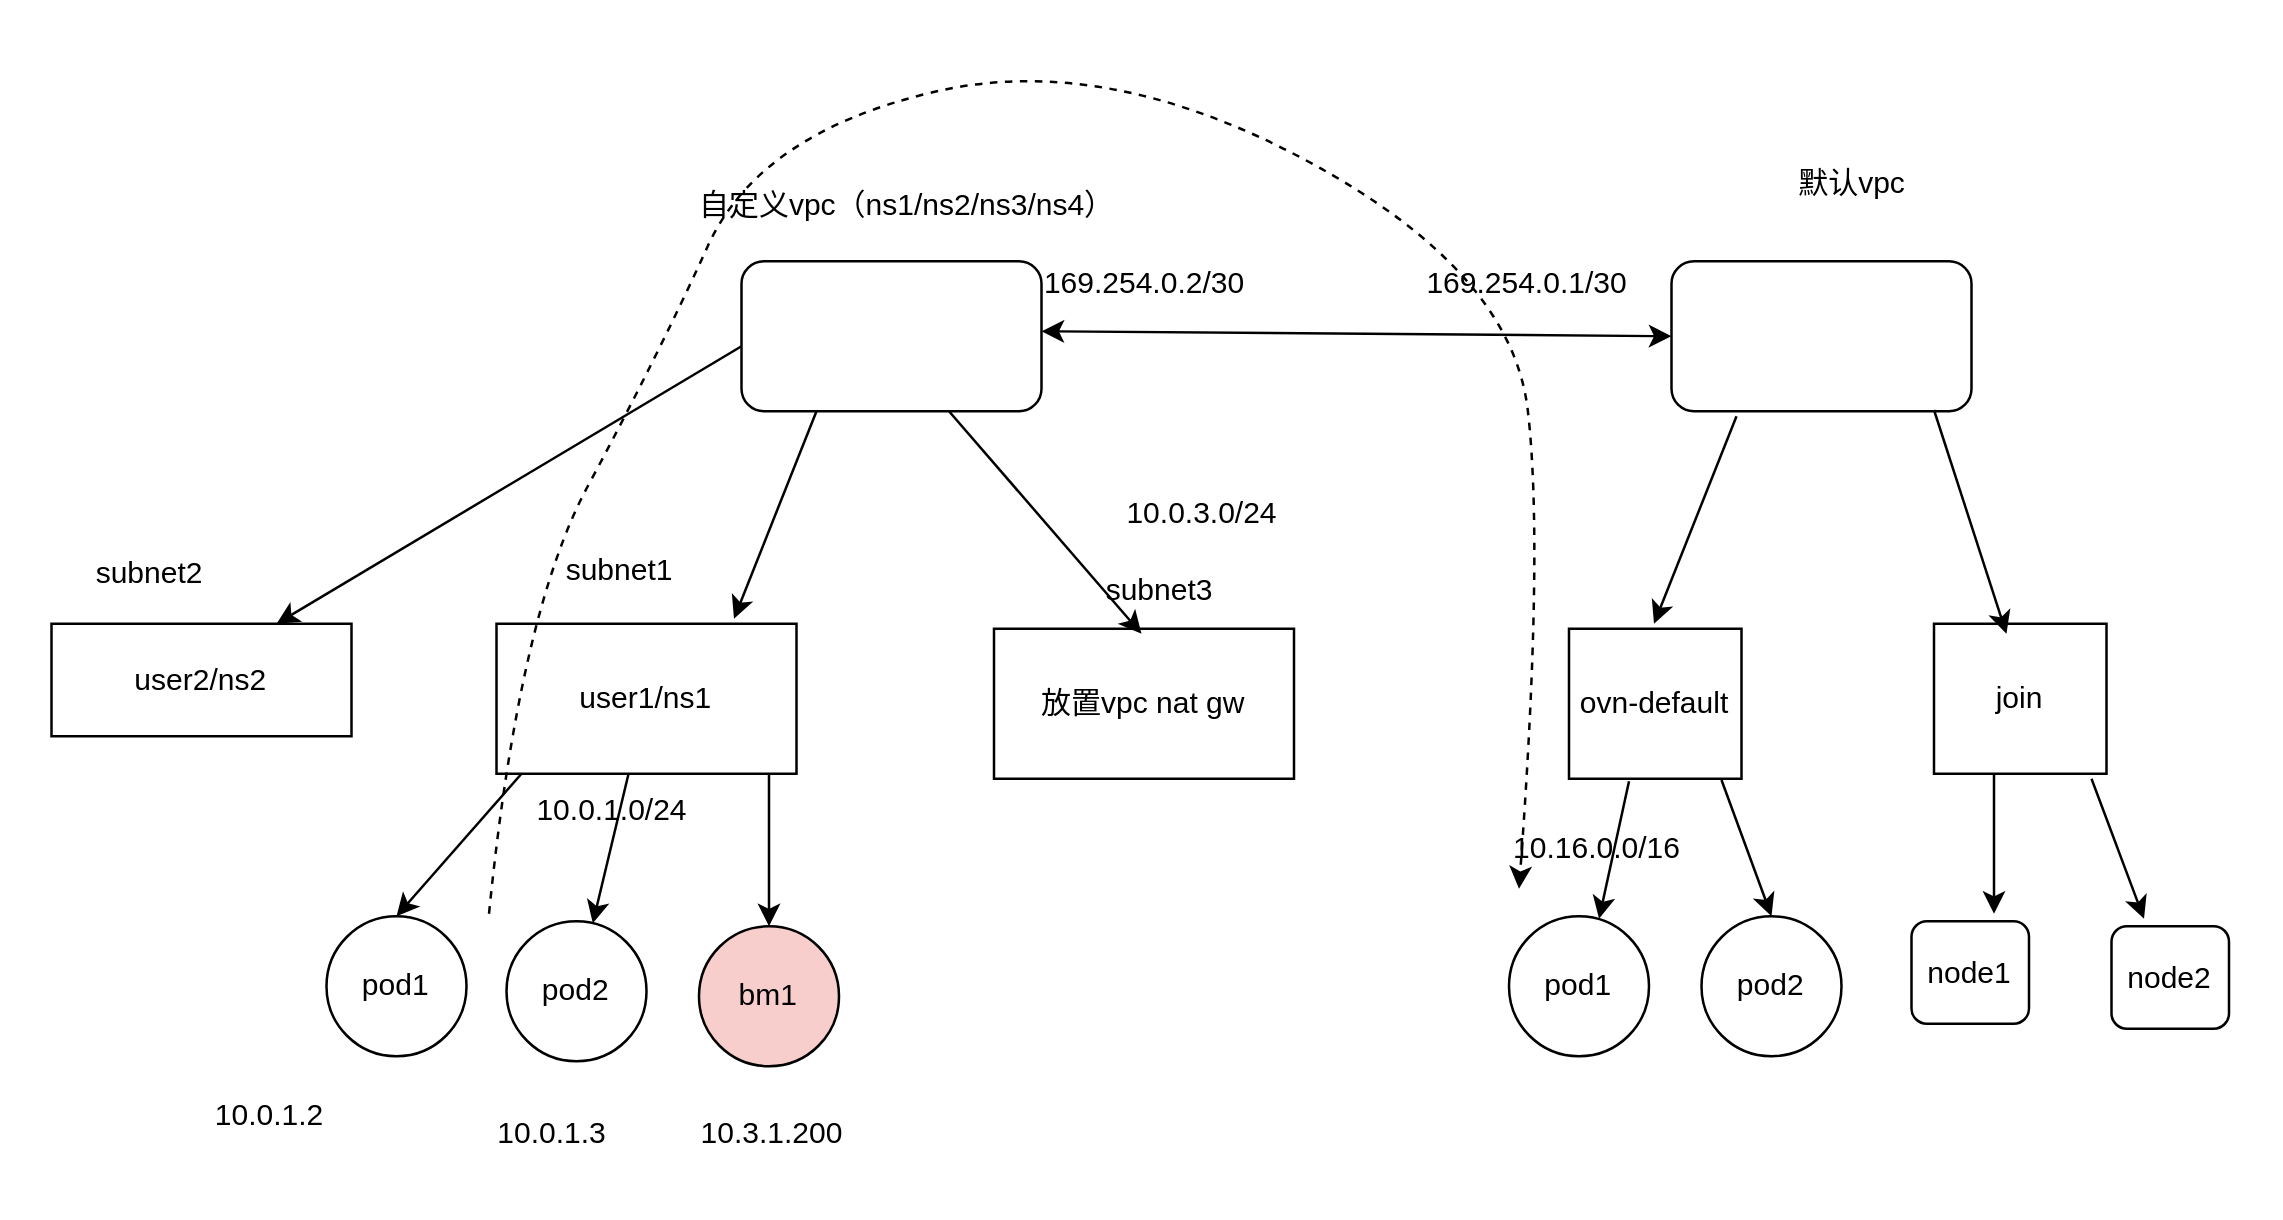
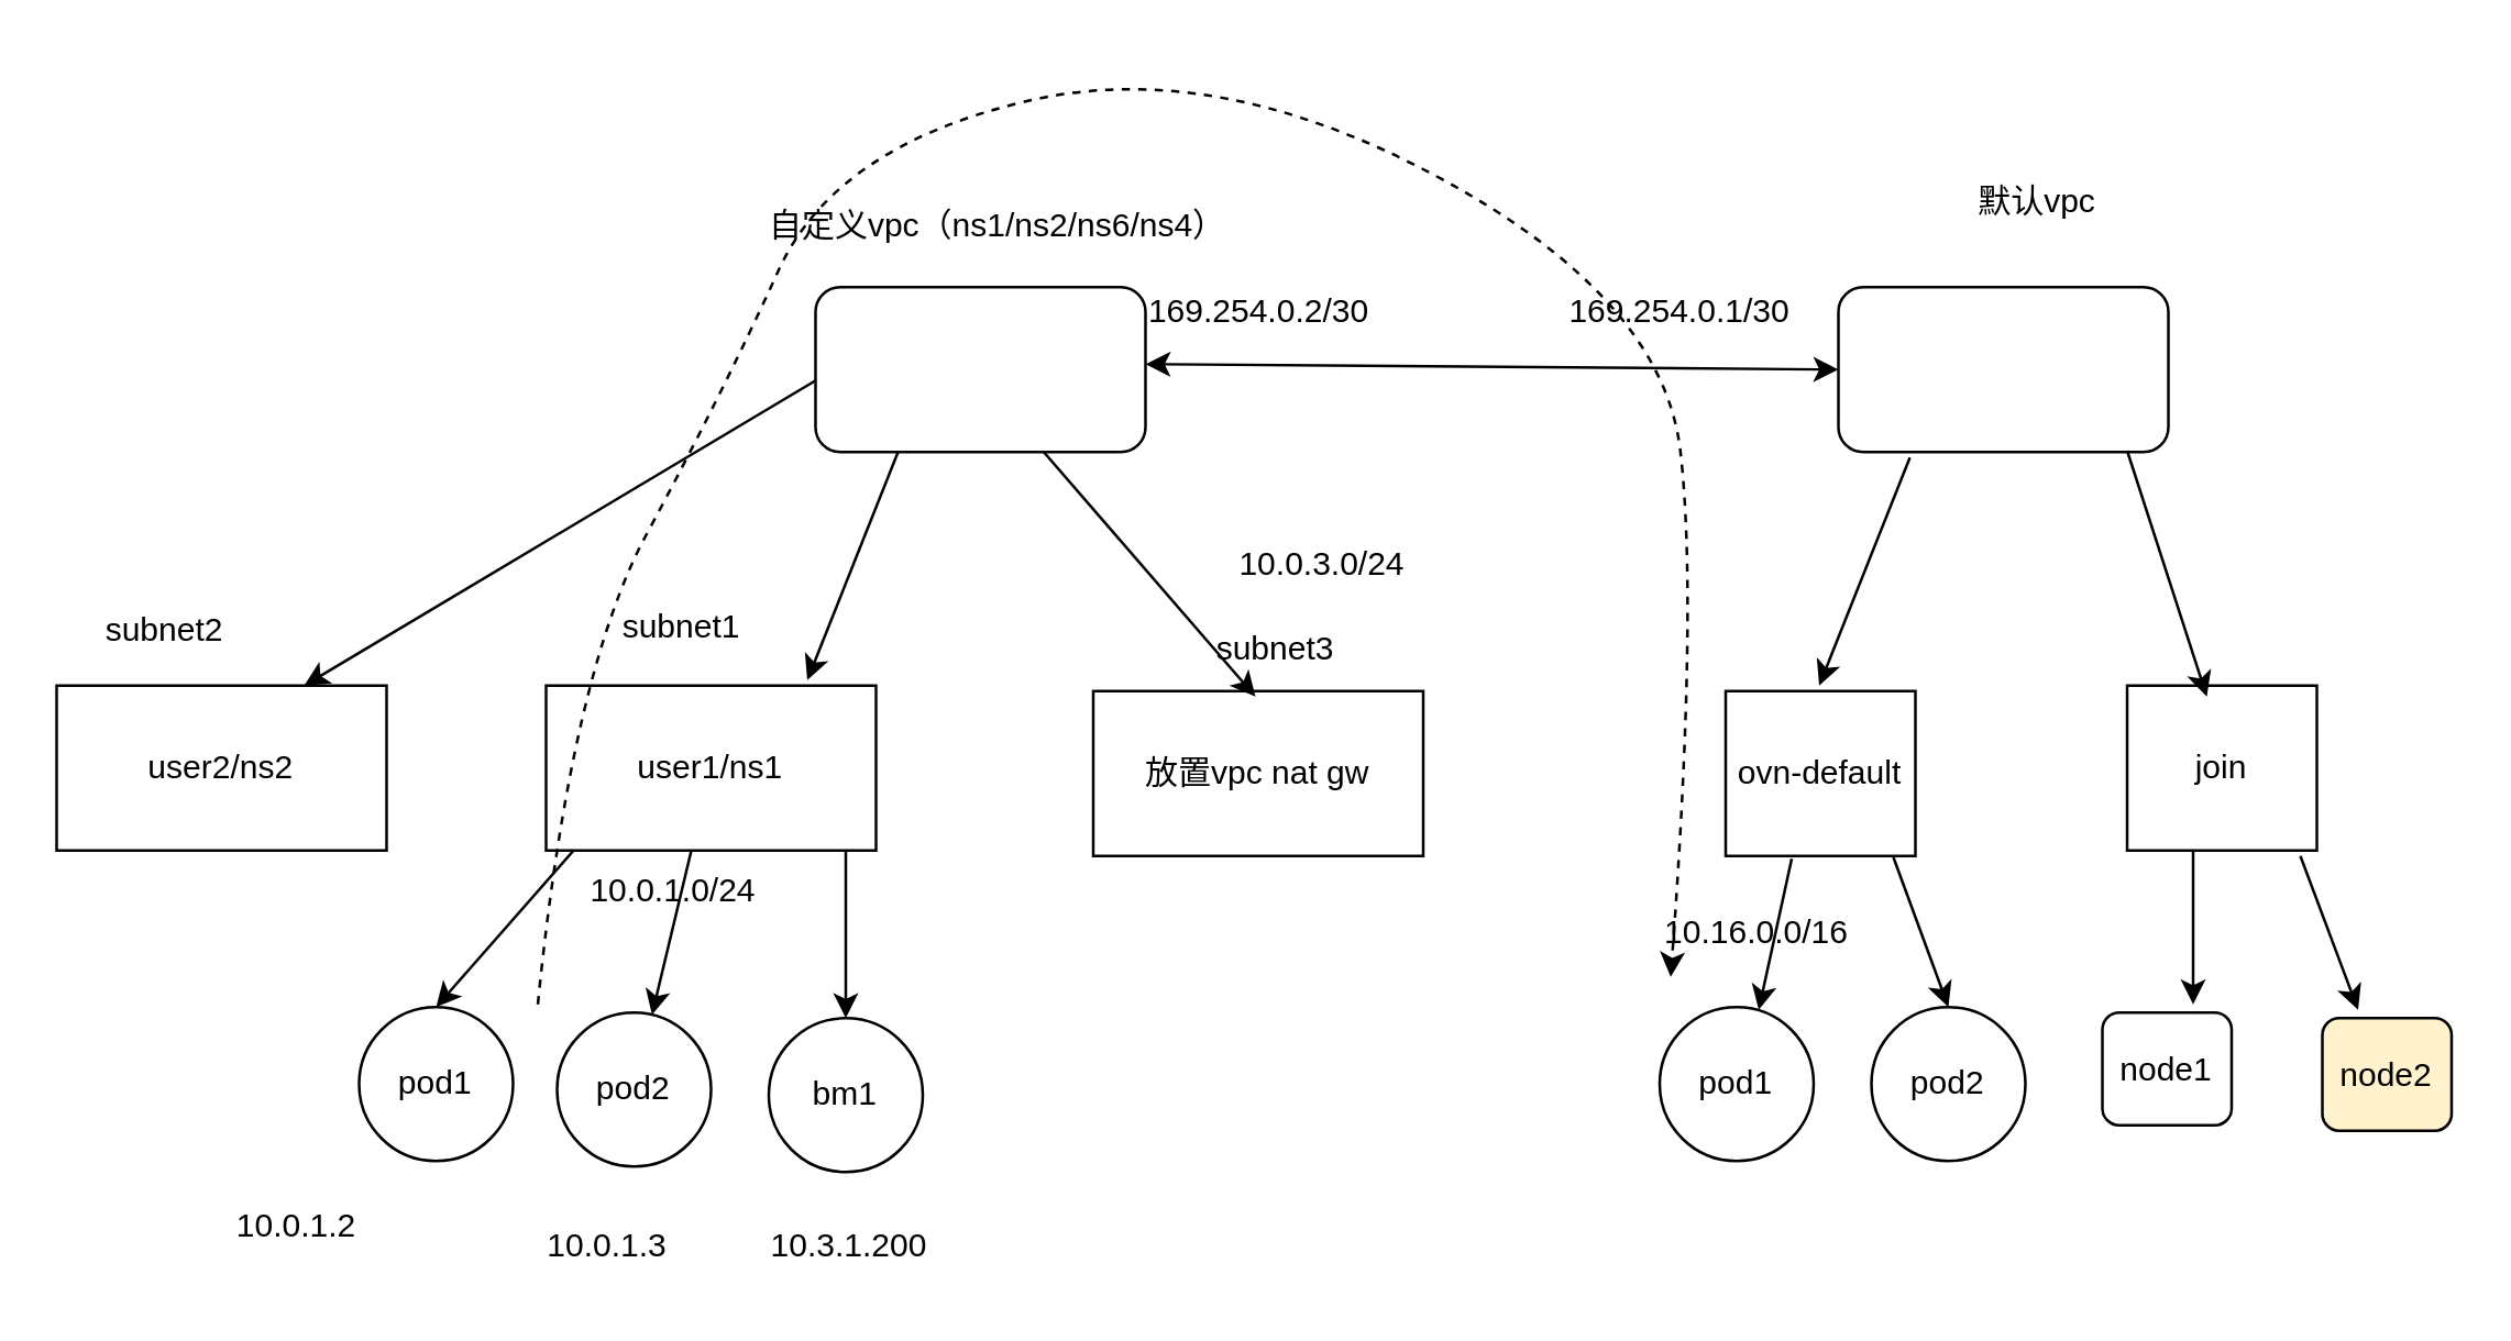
  <mxCell id="0" />
  <mxCell id="1" parent="0" />
  <mxCell id="2" value="" style="rounded=1;whiteSpace=wrap;html=1;" parent="1" vertex="1"><mxGeometry x="296" y="104" width="120" height="60" as="geometry" /></mxCell>
- <mxCell id="3" value="自定义vpc（ns1/ns2/ns3/ns4）" style="text;html=1;align=center;verticalAlign=middle;resizable=0;points=[];autosize=1;strokeColor=none;fillColor=none;" parent="1" vertex="1"><mxGeometry x="270" y="69" width="184" height="26" as="geometry" /></mxCell>
+ <mxCell id="3" value="自定义vpc（ns1/ns2/ns6/ns4）" style="text;html=1;align=center;verticalAlign=middle;resizable=0;points=[];autosize=1;strokeColor=none;fillColor=none;" parent="1" vertex="1"><mxGeometry x="270" y="69" width="184" height="26" as="geometry" /></mxCell>
  <mxCell id="4" value="user1/ns1" style="rounded=0;whiteSpace=wrap;html=1;" parent="1" vertex="1"><mxGeometry x="198" y="249" width="120" height="60" as="geometry" /></mxCell>
  <mxCell id="5" value="放置vpc nat gw" style="rounded=0;whiteSpace=wrap;html=1;" parent="1" vertex="1"><mxGeometry x="397" y="251" width="120" height="60" as="geometry" /></mxCell>
  <mxCell id="6" value="" style="endArrow=classic;html=1;rounded=0;exitX=0.25;exitY=1;exitDx=0;exitDy=0;" parent="1" edge="1" source="2"><mxGeometry width="50" height="50" relative="1" as="geometry"><mxPoint x="405" y="172" as="sourcePoint" /><mxPoint x="293" y="247" as="targetPoint" /></mxGeometry></mxCell>
  <mxCell id="7" value="" style="endArrow=classic;html=1;rounded=0;entryX=0.183;entryY=0.017;entryDx=0;entryDy=0;entryPerimeter=0;exitX=0.433;exitY=1.067;exitDx=0;exitDy=0;exitPerimeter=0;" parent="1" edge="1"><mxGeometry width="50" height="50" relative="1" as="geometry"><mxPoint x="379" y="164" as="sourcePoint" /><mxPoint x="456" y="253" as="targetPoint" /></mxGeometry></mxCell>
  <mxCell id="8" value="subnet1" style="text;html=1;align=center;verticalAlign=middle;resizable=0;points=[];autosize=1;strokeColor=none;fillColor=none;" parent="1" vertex="1"><mxGeometry x="216" y="215" width="61" height="26" as="geometry" /></mxCell>
  <mxCell id="9" value="subnet3" style="text;html=1;align=center;verticalAlign=middle;resizable=0;points=[];autosize=1;strokeColor=none;fillColor=none;" parent="1" vertex="1"><mxGeometry x="432.5" y="223" width="61" height="26" as="geometry" /></mxCell>
  <mxCell id="10" value="10.0.1.0/24" style="text;html=1;align=center;verticalAlign=middle;resizable=0;points=[];autosize=1;strokeColor=none;fillColor=none;" parent="1" vertex="1"><mxGeometry x="205" y="311" width="78" height="26" as="geometry" /></mxCell>
  <mxCell id="11" value="10.0.3.0/24" style="text;html=1;align=center;verticalAlign=middle;resizable=0;points=[];autosize=1;strokeColor=none;fillColor=none;" parent="1" vertex="1"><mxGeometry x="441" y="192" width="78" height="26" as="geometry" /></mxCell>
  <mxCell id="12" value="pod1" style="ellipse;whiteSpace=wrap;html=1;aspect=fixed;" parent="1" vertex="1"><mxGeometry x="130" y="366" width="56" height="56" as="geometry" /></mxCell>
  <mxCell id="13" value="pod2&lt;span style=&quot;color: rgba(0, 0, 0, 0); font-family: monospace; font-size: 0px; text-align: start; text-wrap: nowrap;&quot;&gt;%3CmxGraphModel%3E%3Croot%3E%3CmxCell%20id%3D%220%22%2F%3E%3CmxCell%20id%3D%221%22%20parent%3D%220%22%2F%3E%3CmxCell%20id%3D%222%22%20value%3D%22pod1%22%20style%3D%22ellipse%3BwhiteSpace%3Dwrap%3Bhtml%3D1%3Baspect%3Dfixed%3B%22%20vertex%3D%221%22%20parent%3D%221%22%3E%3CmxGeometry%20x%3D%2227%22%20y%3D%22369%22%20width%3D%2256%22%20height%3D%2256%22%20as%3D%22geometry%22%2F%3E%3C%2FmxCell%3E%3C%2Froot%3E%3C%2FmxGraphModel%3E&lt;/span&gt;" style="ellipse;whiteSpace=wrap;html=1;aspect=fixed;" parent="1" vertex="1"><mxGeometry x="202" y="368" width="56" height="56" as="geometry" /></mxCell>
- <mxCell id="14" value="bm1" style="ellipse;whiteSpace=wrap;html=1;aspect=fixed;fillColor=#f8cecc;" parent="1" vertex="1"><mxGeometry x="279" y="370" width="56" height="56" as="geometry" /></mxCell>
+ <mxCell id="14" value="bm1" style="ellipse;whiteSpace=wrap;html=1;aspect=fixed;" parent="1" vertex="1"><mxGeometry x="279" y="370" width="56" height="56" as="geometry" /></mxCell>
  <mxCell id="15" value="" style="endArrow=classic;html=1;rounded=0;entryX=0.5;entryY=0;entryDx=0;entryDy=0;" parent="1" target="12" edge="1"><mxGeometry width="50" height="50" relative="1" as="geometry"><mxPoint x="208" y="309" as="sourcePoint" /><mxPoint x="258" y="259" as="targetPoint" /></mxGeometry></mxCell>
  <mxCell id="16" value="" style="endArrow=classic;html=1;rounded=0;" parent="1" source="4" target="13" edge="1"><mxGeometry width="50" height="50" relative="1" as="geometry"><mxPoint x="218" y="319" as="sourcePoint" /><mxPoint x="168" y="376" as="targetPoint" /></mxGeometry></mxCell>
  <mxCell id="17" value="" style="endArrow=classic;html=1;rounded=0;exitX=0.603;exitY=0.192;exitDx=0;exitDy=0;exitPerimeter=0;entryX=0.5;entryY=0;entryDx=0;entryDy=0;" parent="1" edge="1" target="14"><mxGeometry width="50" height="50" relative="1" as="geometry"><mxPoint x="307" y="309" as="sourcePoint" /><mxPoint x="307" y="365" as="targetPoint" /></mxGeometry></mxCell>
  <mxCell id="18" value="10.0.1.2" style="text;html=1;align=center;verticalAlign=middle;resizable=0;points=[];autosize=1;strokeColor=none;fillColor=none;" parent="1" vertex="1"><mxGeometry x="76" y="433" width="61" height="26" as="geometry" /></mxCell>
  <mxCell id="19" value="10.0.1.3" style="text;html=1;align=center;verticalAlign=middle;resizable=0;points=[];autosize=1;strokeColor=none;fillColor=none;" parent="1" vertex="1"><mxGeometry x="189" y="440" width="61" height="26" as="geometry" /></mxCell>
  <mxCell id="20" value="10.3.1.200" style="text;html=1;align=center;verticalAlign=middle;resizable=0;points=[];autosize=1;strokeColor=none;fillColor=none;" parent="1" vertex="1"><mxGeometry x="270" y="440" width="75" height="26" as="geometry" /></mxCell>
  <mxCell id="21" value="" style="rounded=1;whiteSpace=wrap;html=1;" vertex="1" parent="1"><mxGeometry x="668" y="104" width="120" height="60" as="geometry" /></mxCell>
  <mxCell id="22" value="默认vpc" style="text;html=1;align=center;verticalAlign=middle;resizable=0;points=[];autosize=1;strokeColor=none;fillColor=none;" vertex="1" parent="1"><mxGeometry x="709" y="60" width="61" height="26" as="geometry" /></mxCell>
  <mxCell id="23" value="" style="endArrow=classic;startArrow=classic;html=1;rounded=0;entryX=0;entryY=0.5;entryDx=0;entryDy=0;" edge="1" parent="1" target="21"><mxGeometry width="50" height="50" relative="1" as="geometry"><mxPoint x="416" y="132" as="sourcePoint" /><mxPoint x="466" y="82" as="targetPoint" /></mxGeometry></mxCell>
  <mxCell id="24" value="169.254.0.2/30" style="text;html=1;align=center;verticalAlign=middle;resizable=0;points=[];autosize=1;strokeColor=none;fillColor=none;" vertex="1" parent="1"><mxGeometry x="408" y="100" width="98" height="26" as="geometry" /></mxCell>
  <mxCell id="25" value="169.254.0.1/30" style="text;html=1;align=center;verticalAlign=middle;resizable=0;points=[];autosize=1;strokeColor=none;fillColor=none;" vertex="1" parent="1"><mxGeometry x="561" y="100" width="98" height="26" as="geometry" /></mxCell>
  <mxCell id="26" value="ovn-default" style="rounded=0;whiteSpace=wrap;html=1;" vertex="1" parent="1"><mxGeometry x="627" y="251" width="69" height="60" as="geometry" /></mxCell>
  <mxCell id="27" value="join" style="rounded=0;whiteSpace=wrap;html=1;" vertex="1" parent="1"><mxGeometry x="773" y="249" width="69" height="60" as="geometry" /></mxCell>
  <mxCell id="28" value="10.16.0.0/16" style="text;html=1;align=center;verticalAlign=middle;resizable=0;points=[];autosize=1;strokeColor=none;fillColor=none;" vertex="1" parent="1"><mxGeometry x="595" y="326" width="85" height="26" as="geometry" /></mxCell>
  <mxCell id="29" value="pod1" style="ellipse;whiteSpace=wrap;html=1;aspect=fixed;" vertex="1" parent="1"><mxGeometry x="603" y="366" width="56" height="56" as="geometry" /></mxCell>
  <mxCell id="30" value="pod2&lt;span style=&quot;color: rgba(0, 0, 0, 0); font-family: monospace; font-size: 0px; text-align: start; text-wrap: nowrap;&quot;&gt;%3CmxGraphModel%3E%3Croot%3E%3CmxCell%20id%3D%220%22%2F%3E%3CmxCell%20id%3D%221%22%20parent%3D%220%22%2F%3E%3CmxCell%20id%3D%222%22%20value%3D%22pod1%22%20style%3D%22ellipse%3BwhiteSpace%3Dwrap%3Bhtml%3D1%3Baspect%3Dfixed%3B%22%20vertex%3D%221%22%20parent%3D%221%22%3E%3CmxGeometry%20x%3D%2227%22%20y%3D%22369%22%20width%3D%2256%22%20height%3D%2256%22%20as%3D%22geometry%22%2F%3E%3C%2FmxCell%3E%3C%2Froot%3E%3C%2FmxGraphModel%3E&lt;/span&gt;" style="ellipse;whiteSpace=wrap;html=1;aspect=fixed;" vertex="1" parent="1"><mxGeometry x="680" y="366" width="56" height="56" as="geometry" /></mxCell>
  <mxCell id="31" value="" style="endArrow=classic;html=1;rounded=0;exitX=0.348;exitY=1.017;exitDx=0;exitDy=0;exitPerimeter=0;entryX=0.643;entryY=0.018;entryDx=0;entryDy=0;entryPerimeter=0;" edge="1" parent="1" source="26" target="29"><mxGeometry width="50" height="50" relative="1" as="geometry"><mxPoint x="317" y="319" as="sourcePoint" /><mxPoint x="317" y="375" as="targetPoint" /></mxGeometry></mxCell>
  <mxCell id="32" value="" style="endArrow=classic;html=1;rounded=0;exitX=0.348;exitY=1.017;exitDx=0;exitDy=0;exitPerimeter=0;entryX=0.5;entryY=0;entryDx=0;entryDy=0;" edge="1" parent="1" target="30"><mxGeometry width="50" height="50" relative="1" as="geometry"><mxPoint x="688" y="311.5" as="sourcePoint" /><mxPoint x="676" y="366.5" as="targetPoint" /></mxGeometry></mxCell>
  <mxCell id="33" value="" style="endArrow=classic;html=1;rounded=0;exitX=0.25;exitY=1;exitDx=0;exitDy=0;" edge="1" parent="1"><mxGeometry width="50" height="50" relative="1" as="geometry"><mxPoint x="694" y="166" as="sourcePoint" /><mxPoint x="661" y="249" as="targetPoint" /></mxGeometry></mxCell>
  <mxCell id="34" value="" style="endArrow=classic;html=1;rounded=0;exitX=0.25;exitY=1;exitDx=0;exitDy=0;entryX=0.42;entryY=0.067;entryDx=0;entryDy=0;entryPerimeter=0;" edge="1" parent="1" target="27"><mxGeometry width="50" height="50" relative="1" as="geometry"><mxPoint x="773" y="163.5" as="sourcePoint" /><mxPoint x="740" y="246.5" as="targetPoint" /></mxGeometry></mxCell>
  <mxCell id="35" value="node1" style="rounded=1;whiteSpace=wrap;html=1;" vertex="1" parent="1"><mxGeometry x="764" y="368" width="47" height="41" as="geometry" /></mxCell>
- <mxCell id="36" value="node2" style="rounded=1;whiteSpace=wrap;html=1;" vertex="1" parent="1"><mxGeometry x="844" y="370" width="47" height="41" as="geometry" /></mxCell>
+ <mxCell id="36" value="node2" style="rounded=1;whiteSpace=wrap;html=1;fillColor=#fff2cc;" vertex="1" parent="1"><mxGeometry x="844" y="370" width="47" height="41" as="geometry" /></mxCell>
  <mxCell id="37" value="" style="endArrow=classic;html=1;rounded=0;exitX=0.603;exitY=0.192;exitDx=0;exitDy=0;exitPerimeter=0;" edge="1" parent="1"><mxGeometry width="50" height="50" relative="1" as="geometry"><mxPoint x="797" y="309" as="sourcePoint" /><mxPoint x="797" y="365" as="targetPoint" /></mxGeometry></mxCell>
  <mxCell id="38" value="" style="endArrow=classic;html=1;rounded=0;exitX=0.603;exitY=0.192;exitDx=0;exitDy=0;exitPerimeter=0;" edge="1" parent="1"><mxGeometry width="50" height="50" relative="1" as="geometry"><mxPoint x="836" y="311" as="sourcePoint" /><mxPoint x="857" y="367" as="targetPoint" /></mxGeometry></mxCell>
  <mxCell id="39" value="" style="curved=1;endArrow=classic;html=1;rounded=0;dashed=1;" edge="1" parent="1"><mxGeometry width="50" height="50" relative="1" as="geometry"><mxPoint x="195" y="365" as="sourcePoint" /><mxPoint x="607" y="355" as="targetPoint" /><Array as="points"><mxPoint x="207" y="245" /><mxPoint x="262" y="143" /><mxPoint x="303" y="53" /><mxPoint x="441" y="20" /><mxPoint x="604" y="108" /><mxPoint x="617" y="219" /></Array></mxGeometry></mxCell>
- <mxCell id="40" value="user2/ns2" style="rounded=0;whiteSpace=wrap;html=1;" vertex="1" parent="1"><mxGeometry x="20" y="249" width="120" height="45" as="geometry" /></mxCell>
+ <mxCell id="40" value="user2/ns2" style="rounded=0;whiteSpace=wrap;html=1;" vertex="1" parent="1"><mxGeometry x="20" y="249" width="120" height="60" as="geometry" /></mxCell>
  <mxCell id="41" value="" style="endArrow=classic;html=1;rounded=0;exitX=0.25;exitY=1;exitDx=0;exitDy=0;entryX=0.75;entryY=0;entryDx=0;entryDy=0;" edge="1" parent="1" target="40"><mxGeometry width="50" height="50" relative="1" as="geometry"><mxPoint x="296" y="138" as="sourcePoint" /><mxPoint x="263" y="221" as="targetPoint" /></mxGeometry></mxCell>
  <mxCell id="42" value="subnet2" style="text;html=1;align=center;verticalAlign=middle;resizable=0;points=[];autosize=1;strokeColor=none;fillColor=none;" vertex="1" parent="1"><mxGeometry x="28" y="216" width="61" height="26" as="geometry" /></mxCell>
